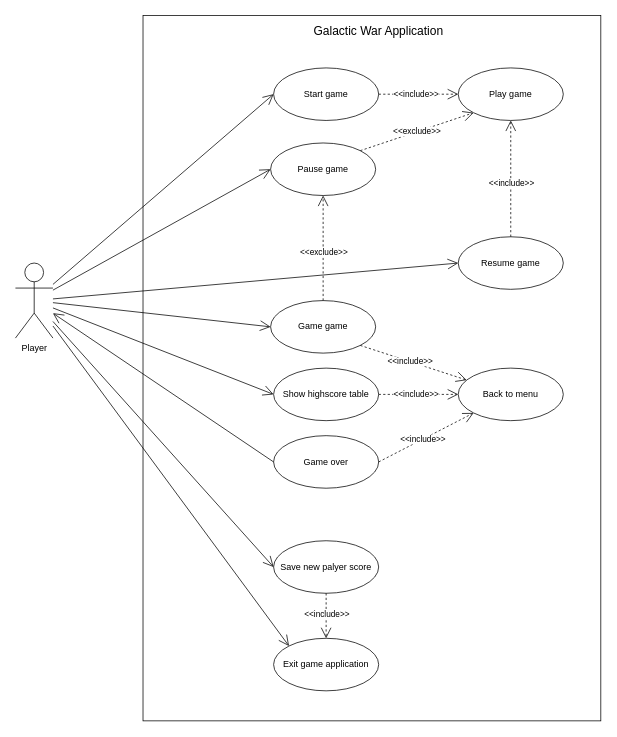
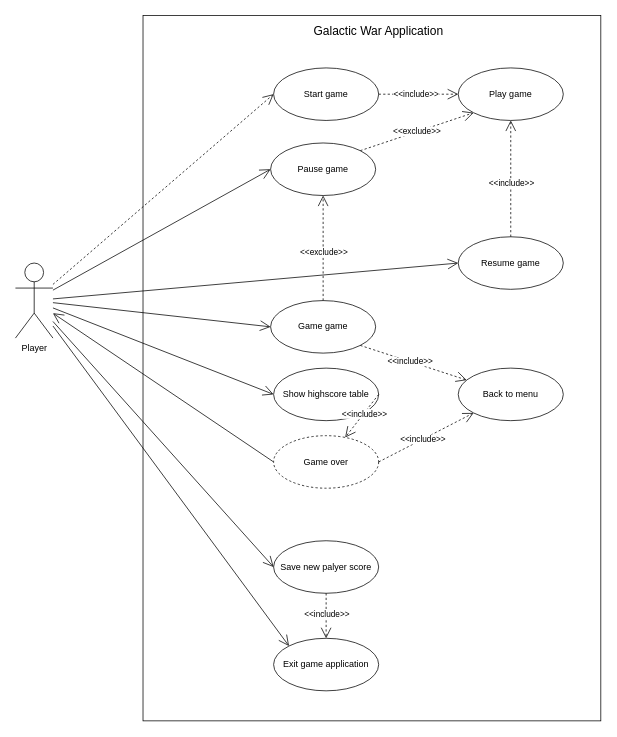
  <mxCell id="0" />
  <mxCell id="1" parent="0" />
  <mxCell id="2" value="" style="rounded=0;whiteSpace=wrap;html=1;fillColor=none;" parent="1" vertex="1"><mxGeometry x="190" y="20" width="610" height="940" as="geometry" /></mxCell>
  <mxCell id="3" value="Galactic War Application" style="text;html=1;strokeColor=none;fillColor=none;align=center;verticalAlign=middle;whiteSpace=wrap;rounded=0;fontSize=16;" parent="1" vertex="1"><mxGeometry x="399" y="30" width="210" height="20" as="geometry" /></mxCell>
  <mxCell id="4" value="Player" style="shape=umlActor;verticalLabelPosition=bottom;labelBackgroundColor=#ffffff;verticalAlign=top;html=1;outlineConnect=0;fillColor=none;" parent="1" vertex="1"><mxGeometry x="20" y="350" width="50" height="100" as="geometry" /></mxCell>
  <mxCell id="5" value="Start game" style="ellipse;whiteSpace=wrap;html=1;fillColor=none;" parent="1" vertex="1"><mxGeometry x="364" y="90" width="140" height="70" as="geometry" /></mxCell>
- <mxCell id="6" value="" style="endArrow=open;endFill=1;endSize=12;html=1;entryX=0;entryY=0.5;entryDx=0;entryDy=0;" parent="1" source="4" target="5" edge="1"><mxGeometry width="160" relative="1" as="geometry"><mxPoint x="240" y="160" as="sourcePoint" /><mxPoint x="400" y="160" as="targetPoint" /></mxGeometry></mxCell>
+ <mxCell id="6" value="" style="endArrow=open;endFill=1;endSize=12;html=1;entryX=0;entryY=0.5;entryDx=0;entryDy=0;dashed=1;" parent="1" source="4" target="5" edge="1"><mxGeometry width="160" relative="1" as="geometry"><mxPoint x="240" y="160" as="sourcePoint" /><mxPoint x="400" y="160" as="targetPoint" /></mxGeometry></mxCell>
  <mxCell id="7" value="Pause game" style="ellipse;whiteSpace=wrap;html=1;fillColor=none;" parent="1" vertex="1"><mxGeometry x="360" y="190" width="140" height="70" as="geometry" /></mxCell>
  <mxCell id="8" value="" style="endArrow=open;endFill=1;endSize=12;html=1;entryX=0;entryY=0.5;entryDx=0;entryDy=0;" parent="1" source="4" target="7" edge="1"><mxGeometry width="160" relative="1" as="geometry"><mxPoint x="350" y="210" as="sourcePoint" /><mxPoint x="510" y="210" as="targetPoint" /></mxGeometry></mxCell>
  <mxCell id="9" value="Resume game" style="ellipse;whiteSpace=wrap;html=1;fillColor=none;" parent="1" vertex="1"><mxGeometry x="610" y="315" width="140" height="70" as="geometry" /></mxCell>
  <mxCell id="10" value="" style="endArrow=open;endFill=1;endSize=12;html=1;entryX=0;entryY=0.5;entryDx=0;entryDy=0;" parent="1" source="4" target="9" edge="1"><mxGeometry width="160" relative="1" as="geometry"><mxPoint x="350" y="310" as="sourcePoint" /><mxPoint x="510" y="310" as="targetPoint" /></mxGeometry></mxCell>
- <mxCell id="11" value="Game over" style="ellipse;whiteSpace=wrap;html=1;fillColor=none;" parent="1" vertex="1"><mxGeometry x="364" y="580" width="140" height="70" as="geometry" /></mxCell>
+ <mxCell id="11" value="Game over" style="ellipse;whiteSpace=wrap;html=1;fillColor=none;dashed=1;" parent="1" vertex="1"><mxGeometry x="364" y="580" width="140" height="70" as="geometry" /></mxCell>
  <mxCell id="12" value="" style="endArrow=open;endFill=1;endSize=12;html=1;exitX=0;exitY=0.5;exitDx=0;exitDy=0;" parent="1" source="11" target="4" edge="1"><mxGeometry width="160" relative="1" as="geometry"><mxPoint x="310" y="400" as="sourcePoint" /><mxPoint x="470" y="400" as="targetPoint" /></mxGeometry></mxCell>
  <mxCell id="13" value="&amp;lt;&amp;lt;exclude&amp;gt;&amp;gt;" style="endArrow=open;endSize=12;dashed=1;html=1;entryX=0;entryY=1;entryDx=0;entryDy=0;exitX=1;exitY=0;exitDx=0;exitDy=0;" parent="1" source="7" target="21" edge="1"><mxGeometry width="160" relative="1" as="geometry"><mxPoint x="440" y="220" as="sourcePoint" /><mxPoint x="550" y="410" as="targetPoint" /></mxGeometry></mxCell>
  <mxCell id="14" value="Game game" style="ellipse;whiteSpace=wrap;html=1;fillColor=none;" parent="1" vertex="1"><mxGeometry x="360" y="400" width="140" height="70" as="geometry" /></mxCell>
  <mxCell id="15" value="" style="endArrow=open;endFill=1;endSize=12;html=1;entryX=0;entryY=0.5;entryDx=0;entryDy=0;" parent="1" source="4" target="14" edge="1"><mxGeometry width="160" relative="1" as="geometry"><mxPoint x="170" y="292.532" as="sourcePoint" /><mxPoint x="540" y="355" as="targetPoint" /></mxGeometry></mxCell>
  <mxCell id="16" value="&amp;lt;&amp;lt;exclude&amp;gt;&amp;gt;" style="endArrow=open;endSize=12;dashed=1;html=1;entryX=0.5;entryY=1;entryDx=0;entryDy=0;exitX=0.5;exitY=0;exitDx=0;exitDy=0;" parent="1" source="14" target="7" edge="1"><mxGeometry x="-0.08" width="160" relative="1" as="geometry"><mxPoint x="576" y="260" as="sourcePoint" /><mxPoint x="570" y="200" as="targetPoint" /><mxPoint x="1" as="offset" /></mxGeometry></mxCell>
  <mxCell id="17" value="Back to menu" style="ellipse;whiteSpace=wrap;html=1;fillColor=none;" parent="1" vertex="1"><mxGeometry x="610" y="490" width="140" height="70" as="geometry" /></mxCell>
  <mxCell id="18" value="Save new palyer score" style="ellipse;whiteSpace=wrap;html=1;fillColor=none;" parent="1" vertex="1"><mxGeometry x="364" y="720" width="140" height="70" as="geometry" /></mxCell>
  <mxCell id="19" value="&amp;lt;&amp;lt;include&amp;gt;&amp;gt;" style="endArrow=open;endSize=12;dashed=1;html=1;entryX=0;entryY=1;entryDx=0;entryDy=0;exitX=1;exitY=0.5;exitDx=0;exitDy=0;" parent="1" source="11" target="17" edge="1"><mxGeometry x="-0.08" width="160" relative="1" as="geometry"><mxPoint x="440" y="410" as="sourcePoint" /><mxPoint x="440" y="350" as="targetPoint" /><mxPoint x="1" as="offset" /></mxGeometry></mxCell>
  <mxCell id="20" value="&amp;lt;&amp;lt;include&amp;gt;&amp;gt;" style="endArrow=open;endSize=12;dashed=1;html=1;exitX=1;exitY=1;exitDx=0;exitDy=0;" parent="1" source="14" target="17" edge="1"><mxGeometry x="-0.08" width="160" relative="1" as="geometry"><mxPoint x="500" y="575" as="sourcePoint" /><mxPoint x="580" y="575" as="targetPoint" /><mxPoint x="1" as="offset" /></mxGeometry></mxCell>
  <mxCell id="21" value="Play game" style="ellipse;whiteSpace=wrap;html=1;fillColor=none;" parent="1" vertex="1"><mxGeometry x="610" y="90" width="140" height="70" as="geometry" /></mxCell>
  <mxCell id="22" value="&amp;lt;&amp;lt;include&amp;gt;&amp;gt;" style="endArrow=open;endSize=12;dashed=1;html=1;exitX=1;exitY=0.5;exitDx=0;exitDy=0;entryX=0;entryY=0.5;entryDx=0;entryDy=0;" parent="1" source="5" target="21" edge="1"><mxGeometry x="-0.08" width="160" relative="1" as="geometry"><mxPoint x="530" y="130" as="sourcePoint" /><mxPoint x="553.839" y="180.946" as="targetPoint" /><mxPoint x="1" as="offset" /></mxGeometry></mxCell>
  <mxCell id="23" value="Show highscore table" style="ellipse;whiteSpace=wrap;html=1;fillColor=none;" parent="1" vertex="1"><mxGeometry x="364" y="490" width="140" height="70" as="geometry" /></mxCell>
  <mxCell id="24" value="" style="endArrow=open;endFill=1;endSize=12;html=1;entryX=0;entryY=0.5;entryDx=0;entryDy=0;" parent="1" source="4" target="23" edge="1"><mxGeometry width="160" relative="1" as="geometry"><mxPoint x="170" y="286.163" as="sourcePoint" /><mxPoint x="370" y="235" as="targetPoint" /></mxGeometry></mxCell>
- <mxCell id="25" value="&amp;lt;&amp;lt;include&amp;gt;&amp;gt;" style="endArrow=open;endSize=12;dashed=1;html=1;entryX=0;entryY=0.5;entryDx=0;entryDy=0;exitX=1;exitY=0.5;exitDx=0;exitDy=0;" parent="1" source="23" target="17" edge="1"><mxGeometry x="-0.08" width="160" relative="1" as="geometry"><mxPoint x="510" y="315" as="sourcePoint" /><mxPoint x="590" y="315" as="targetPoint" /><mxPoint x="1" as="offset" /></mxGeometry></mxCell>
+ <mxCell id="25" value="&amp;lt;&amp;lt;include&amp;gt;&amp;gt;" style="endArrow=open;endSize=12;dashed=1;html=1;exitX=1;exitY=0.5;exitDx=0;exitDy=0;" parent="1" source="23" target="11" edge="1"><mxGeometry x="-0.08" width="160" relative="1" as="geometry"><mxPoint x="510" y="315" as="sourcePoint" /><mxPoint x="590" y="315" as="targetPoint" /><mxPoint x="1" as="offset" /></mxGeometry></mxCell>
  <mxCell id="26" value="&amp;lt;&amp;lt;include&amp;gt;&amp;gt;" style="endArrow=open;endSize=12;dashed=1;html=1;exitX=0.5;exitY=0;exitDx=0;exitDy=0;entryX=0.5;entryY=1;entryDx=0;entryDy=0;" parent="1" source="9" target="21" edge="1"><mxGeometry x="-0.08" width="160" relative="1" as="geometry"><mxPoint x="514" y="135" as="sourcePoint" /><mxPoint x="595" y="135" as="targetPoint" /><mxPoint x="1" as="offset" /></mxGeometry></mxCell>
  <mxCell id="27" value="" style="endArrow=open;endFill=1;endSize=12;html=1;entryX=0;entryY=0.5;entryDx=0;entryDy=0;" parent="1" source="4" target="18" edge="1"><mxGeometry width="160" relative="1" as="geometry"><mxPoint x="160" y="337.667" as="sourcePoint" /><mxPoint x="370" y="445" as="targetPoint" /></mxGeometry></mxCell>
  <mxCell id="28" value="Exit game application" style="ellipse;whiteSpace=wrap;html=1;fillColor=none;" parent="1" vertex="1"><mxGeometry x="364" y="850" width="140" height="70" as="geometry" /></mxCell>
  <mxCell id="29" value="" style="endArrow=open;endFill=1;endSize=12;html=1;entryX=0;entryY=0;entryDx=0;entryDy=0;" parent="1" source="4" target="28" edge="1"><mxGeometry width="160" relative="1" as="geometry"><mxPoint x="50" y="407.687" as="sourcePoint" /><mxPoint x="370" y="785" as="targetPoint" /></mxGeometry></mxCell>
  <mxCell id="30" value="&amp;lt;&amp;lt;include&amp;gt;&amp;gt;" style="endArrow=open;endSize=12;dashed=1;html=1;entryX=0.5;entryY=0;entryDx=0;entryDy=0;exitX=0.5;exitY=1;exitDx=0;exitDy=0;" parent="1" source="18" target="28" edge="1"><mxGeometry x="-0.08" width="160" relative="1" as="geometry"><mxPoint x="510" y="545" as="sourcePoint" /><mxPoint x="619.995" y="339.492" as="targetPoint" /><mxPoint x="1" as="offset" /></mxGeometry></mxCell>
